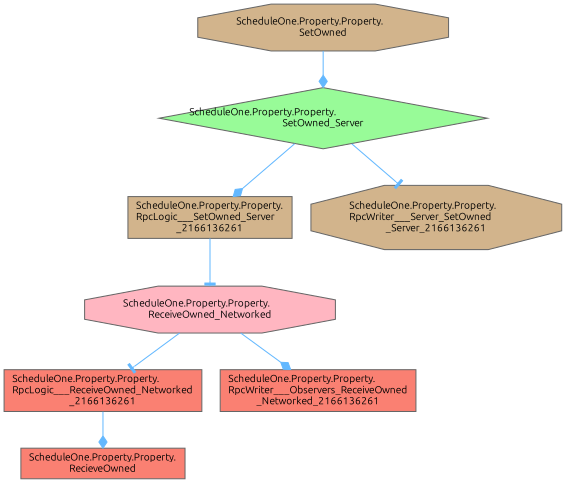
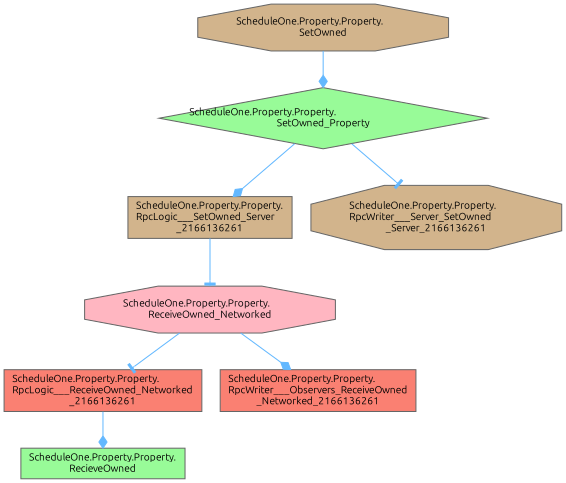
  digraph {
    fontname=Ubuntu
    rankdir=TB
    node [color=grey40 fillcolor=tan fontname=Ubuntu fontsize=10 shape=box style=filled]
    edge [arrowhead=diamond color=steelblue1 fontname=Ubuntu fontsize=10 labelfontname=Helvetica labelfontsize=10 style=solid]
    n1 [color=gray40 fontcolor=black height=0.2 label="ScheduleOne.Property.Property.\lSetOwned" shape=octagon width=0.4]
-   n2 [fillcolor=palegreen height=0.2 label="ScheduleOne.Property.Property.\lSetOwned_Server" shape=diamond width=0.4]
+   n2 [fillcolor=palegreen height=0.2 label="ScheduleOne.Property.Property.\lSetOwned_Property" shape=diamond width=0.4]
    n3 [height=0.2 label="ScheduleOne.Property.Property.\lRpcLogic___SetOwned_Server\l_2166136261" width=0.4]
    n4 [height=0.2 label="ScheduleOne.Property.Property.\lRpcWriter___Server_SetOwned\l_Server_2166136261" shape=octagon width=0.4]
    n5 [fillcolor=lightpink height=0.2 label="ScheduleOne.Property.Property.\lReceiveOwned_Networked" shape=octagon width=0.4]
    n6 [fillcolor=salmon height=0.2 label="ScheduleOne.Property.Property.\lRpcLogic___ReceiveOwned_Networked\l_2166136261" width=0.4]
    n7 [fillcolor=salmon height=0.2 label="ScheduleOne.Property.Property.\lRpcWriter___Observers_ReceiveOwned\l_Networked_2166136261" width=0.4]
-   n8 [fillcolor=salmon height=0.2 label="ScheduleOne.Property.Property.\lRecieveOwned" width=0.4]
+   n8 [fillcolor=palegreen height=0.2 label="ScheduleOne.Property.Property.\lRecieveOwned" width=0.4]
    n1 -> n2
    n2 -> n3
    n2 -> n4 [arrowhead=tee]
    n3 -> n5 [arrowhead=tee]
    n5 -> n6 [arrowhead=tee]
    n5 -> n7
    n6 -> n8
  }
